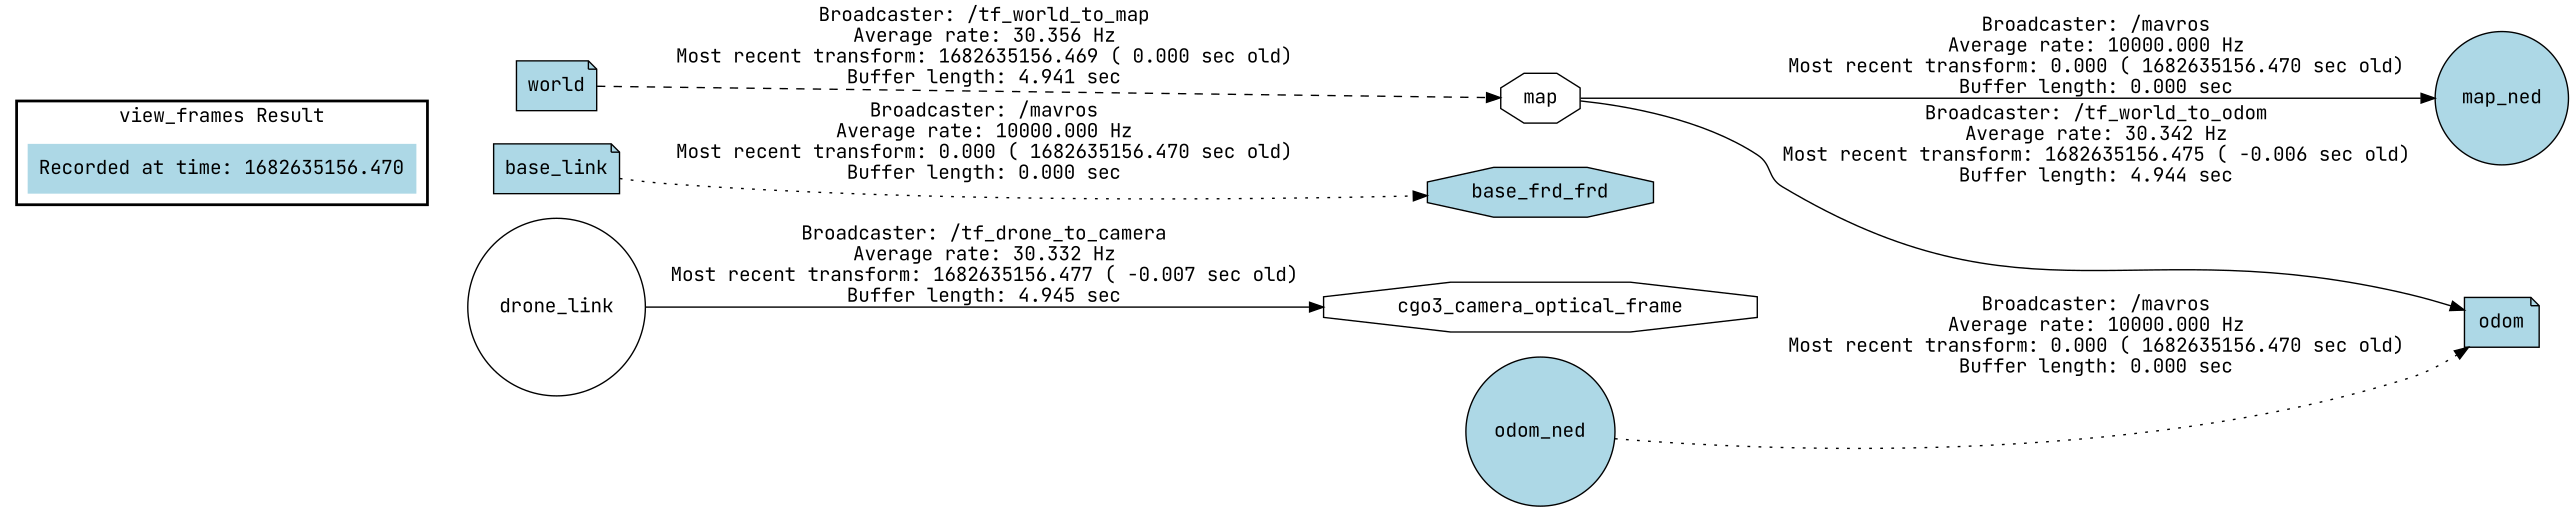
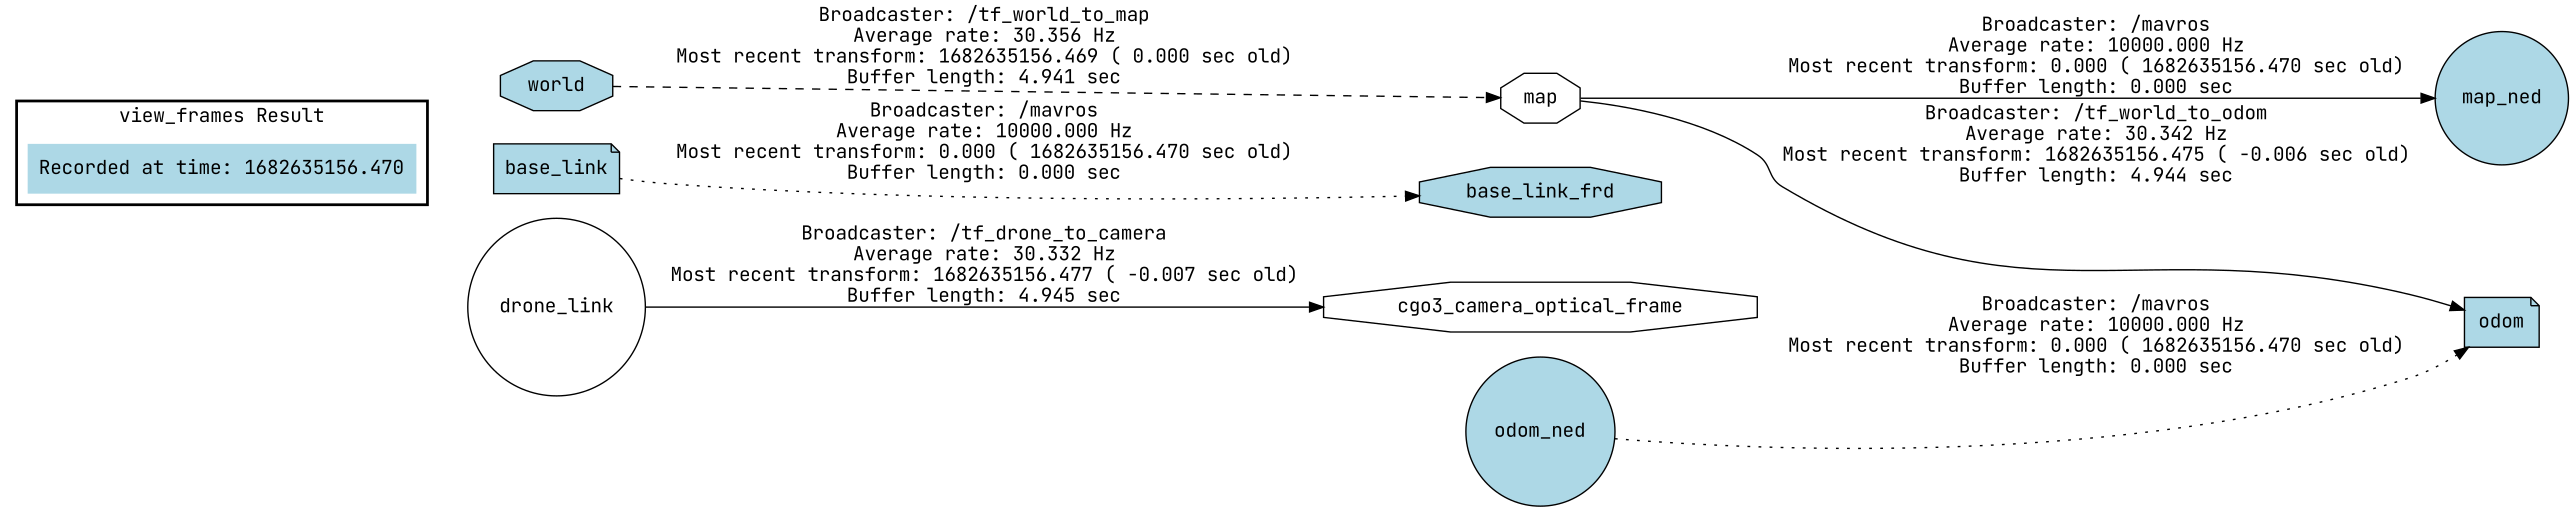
  digraph {
    fontname="JetBrains Mono"
    rankdir=LR
    node [fillcolor=lightblue fontname="JetBrains Mono" shape=octagon style=filled]
    edge [fontname="JetBrains Mono" style=invis]
    "Recorded at time: 1682635156.470" [shape=plaintext]
-   world [shape=note]
+   world
    base_link [shape=note]
    drone_link [fillcolor=white shape=circle]
    map [fillcolor=white]
    map_ned [shape=circle]
    odom [shape=note]
    odom_ned [shape=circle]
-   base_link_frd [label=base_frd_frd]
+   base_link_frd
    cgo3_camera_optical_frame [fillcolor=white]
    subgraph cluster_1 {
      color=black
      label="view_frames Result"
      style=bold
      "Recorded at time: 1682635156.470"
    }
    "Recorded at time: 1682635156.470" -> world
    "Recorded at time: 1682635156.470" -> base_link
    "Recorded at time: 1682635156.470" -> drone_link
    world -> map [label="Broadcaster: /tf_world_to_map\nAverage rate: 30.356 Hz\nMost recent transform: 1682635156.469 ( 0.000 sec old)\nBuffer length: 4.941 sec\n" style=dashed]
    base_link -> base_link_frd [label="Broadcaster: /mavros\nAverage rate: 10000.000 Hz\nMost recent transform: 0.000 ( 1682635156.470 sec old)\nBuffer length: 0.000 sec\n" style=dotted]
    drone_link -> cgo3_camera_optical_frame [label="Broadcaster: /tf_drone_to_camera\nAverage rate: 30.332 Hz\nMost recent transform: 1682635156.477 ( -0.007 sec old)\nBuffer length: 4.945 sec\n" style=solid]
    map -> map_ned [label="Broadcaster: /mavros\nAverage rate: 10000.000 Hz\nMost recent transform: 0.000 ( 1682635156.470 sec old)\nBuffer length: 0.000 sec\n" style=solid]
    map -> odom [label="Broadcaster: /tf_world_to_odom\nAverage rate: 30.342 Hz\nMost recent transform: 1682635156.475 ( -0.006 sec old)\nBuffer length: 4.944 sec\n" style=solid]
    odom_ned -> odom [label="Broadcaster: /mavros\nAverage rate: 10000.000 Hz\nMost recent transform: 0.000 ( 1682635156.470 sec old)\nBuffer length: 0.000 sec\n" style=dotted]
  }
